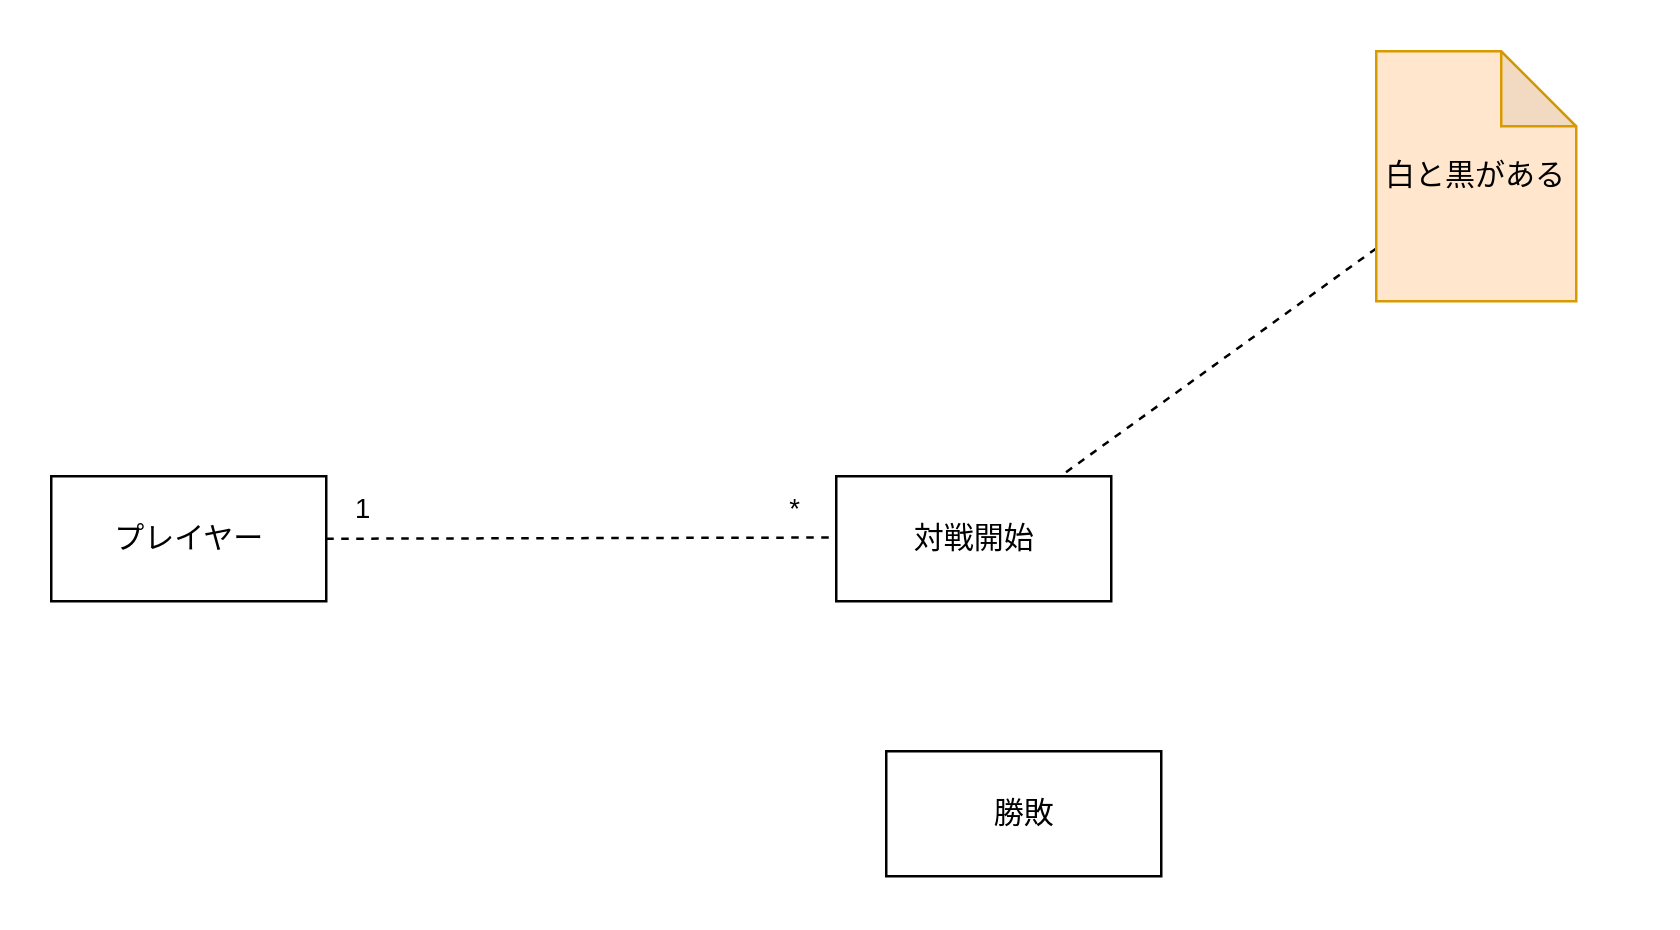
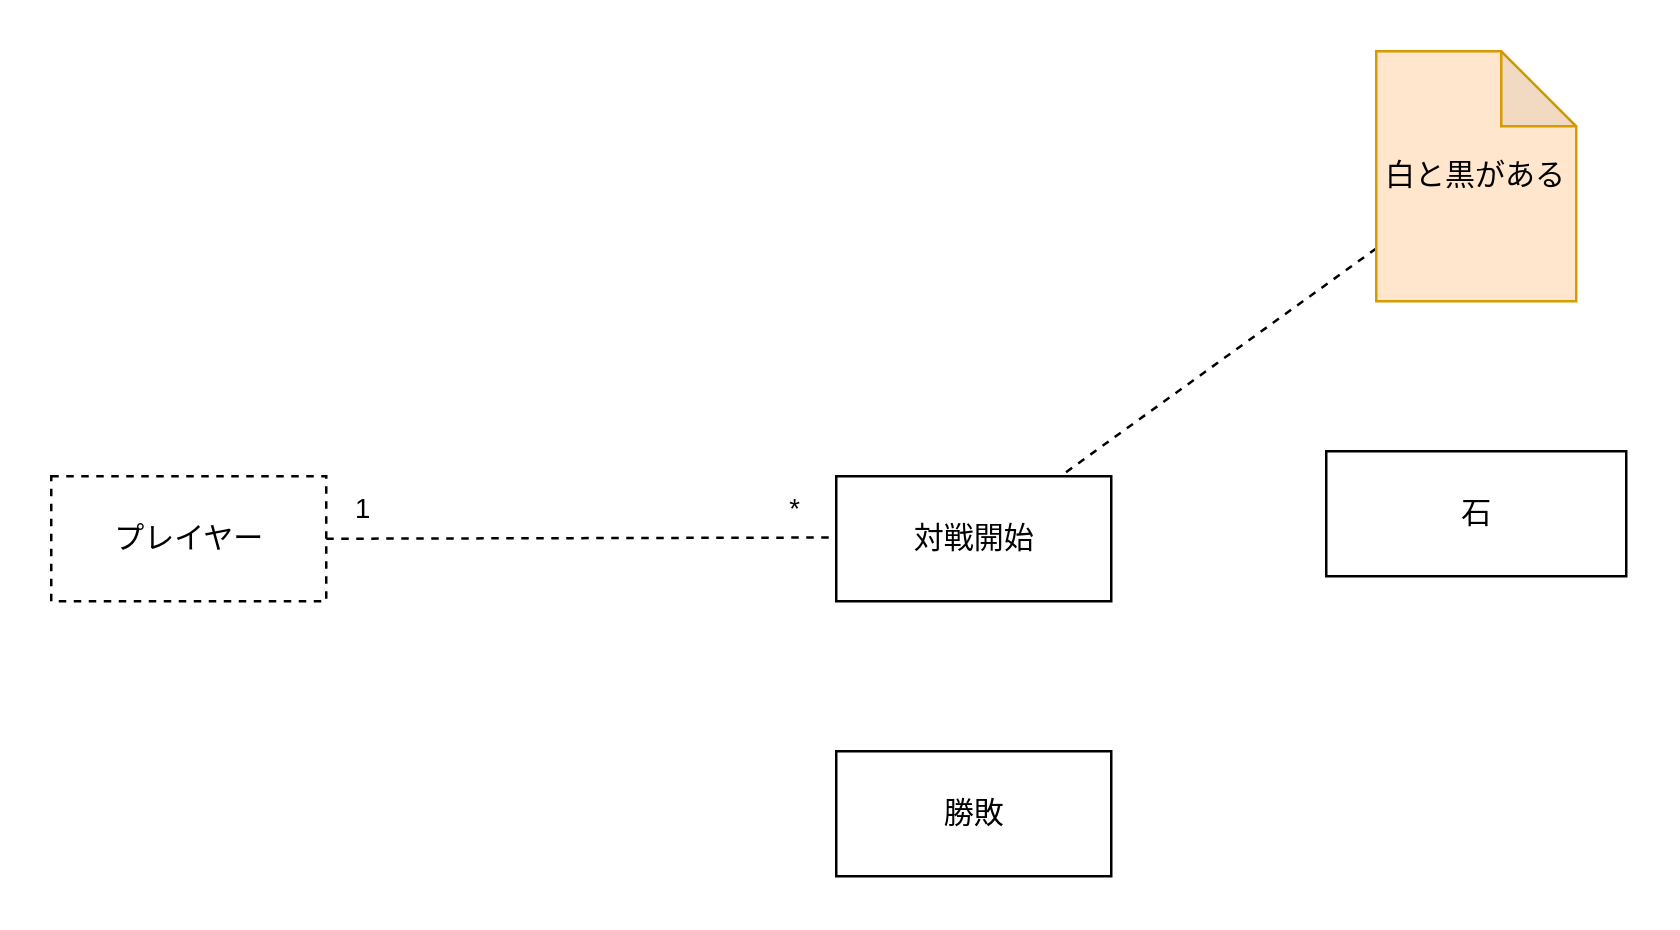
  <mxCell id="0" />
  <mxCell id="1" parent="0" />
  <mxCell id="2" value="対戦開始" style="html=1;" vertex="1" parent="1"><mxGeometry x="334" y="190" width="110" height="50" as="geometry" /></mxCell>
- <mxCell id="4" value="勝敗" style="html=1;" vertex="1" parent="1"><mxGeometry x="354" y="300" width="110" height="50" as="geometry" /></mxCell>
+ <mxCell id="3" value="石" style="html=1;" vertex="1" parent="1"><mxGeometry x="530" y="180" width="120" height="50" as="geometry" /></mxCell>
+ <mxCell id="4" value="勝敗" style="html=1;" vertex="1" parent="1"><mxGeometry x="334" y="300" width="110" height="50" as="geometry" /></mxCell>
  <mxCell id="5" style="edgeStyle=none;html=1;endArrow=none;endFill=0;dashed=1;" edge="1" parent="1" source="6" target="2"><mxGeometry relative="1" as="geometry" /></mxCell>
  <mxCell id="6" value="白と黒がある" style="shape=note;whiteSpace=wrap;html=1;backgroundOutline=1;darkOpacity=0.05;fillColor=#ffe6cc;strokeColor=#d79b00;" vertex="1" parent="1"><mxGeometry x="550" y="20" width="80" height="100" as="geometry" /></mxCell>
- <mxCell id="7" value="プレイヤー" style="html=1;" vertex="1" parent="1"><mxGeometry x="20" y="190" width="110" height="50" as="geometry" /></mxCell>
+ <mxCell id="7" value="プレイヤー" style="html=1;dashed=1;" vertex="1" parent="1"><mxGeometry x="20" y="190" width="110" height="50" as="geometry" /></mxCell>
  <mxCell id="8" value="" style="endArrow=none;html=1;edgeStyle=orthogonalEdgeStyle;dashed=1;exitX=1;exitY=0.5;exitDx=0;exitDy=0;" edge="1" parent="1" source="7"><mxGeometry relative="1" as="geometry"><mxPoint x="174" y="215" as="sourcePoint" /><mxPoint x="334" y="214.5" as="targetPoint" /></mxGeometry></mxCell>
  <mxCell id="9" value="1" style="edgeLabel;resizable=0;html=1;align=left;verticalAlign=bottom;" connectable="0" vertex="1" parent="8"><mxGeometry x="-1" relative="1" as="geometry"><mxPoint x="10" y="-4" as="offset" /></mxGeometry></mxCell>
  <mxCell id="10" value="*" style="edgeLabel;resizable=0;html=1;align=right;verticalAlign=bottom;" connectable="0" vertex="1" parent="8"><mxGeometry x="1" relative="1" as="geometry"><mxPoint x="-14" y="-4" as="offset" /></mxGeometry></mxCell>
